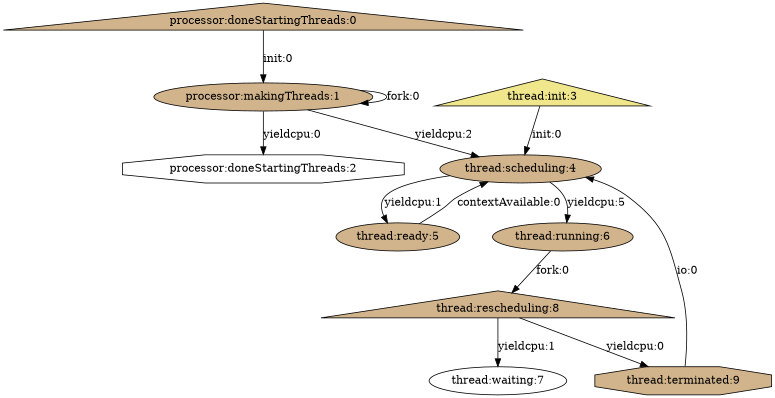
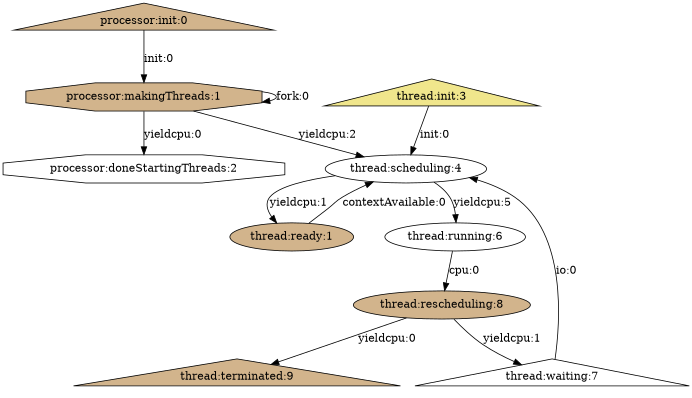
  digraph {
    node [fillcolor=tan shape=ellipse style=filled]
-   n1 [label="processor:doneStartingThreads:0" shape=triangle]
-   n2 [label="processor:makingThreads:1"]
+   n1 [label="processor:init:0" shape=triangle]
+   n2 [label="processor:makingThreads:1" shape=octagon]
    n3 [fillcolor=white label="processor:doneStartingThreads:2" shape=octagon]
    n4 [fillcolor=khaki label="thread:init:3" shape=triangle]
-   n5 [label="thread:scheduling:4"]
-   n6 [label="thread:ready:5"]
-   n7 [label="thread:running:6"]
-   n8 [label="thread:rescheduling:8" shape=triangle]
-   n9 [fillcolor=white label="thread:waiting:7"]
-   n10 [label="thread:terminated:9" shape=octagon]
+   n5 [fillcolor=white label="thread:scheduling:4"]
+   n6 [label="thread:ready:1"]
+   n7 [fillcolor=white label="thread:running:6"]
+   n8 [label="thread:rescheduling:8"]
+   n9 [fillcolor=white label="thread:waiting:7" shape=triangle]
+   n10 [label="thread:terminated:9" shape=triangle]
    subgraph sub_1 {
      n1
      n2
      n3
    }
    subgraph sub_2 {
      n4
      n5
      n6
      n7
      n8
      n9
      n10
    }
    n1 -> n2 [label="init:0"]
    n2 -> n2 [label="fork:0"]
    n2 -> n3 [label="yieldcpu:0"]
    n2 -> n5 [label="yieldcpu:2"]
    n4 -> n5 [label="init:0"]
    n5 -> n6 [label="yieldcpu:1"]
    n5 -> n7 [label="yieldcpu:5"]
    n6 -> n5 [label="contextAvailable:0"]
-   n7 -> n8 [label="fork:0"]
+   n7 -> n8 [label="cpu:0"]
    n8 -> n9 [label="yieldcpu:1"]
    n8 -> n10 [label="yieldcpu:0"]
-   n10 -> n5 [label="io:0"]
+   n9 -> n5 [label="io:0"]
  }
